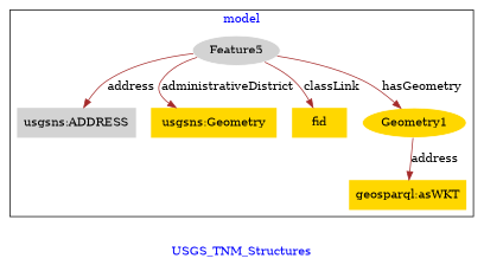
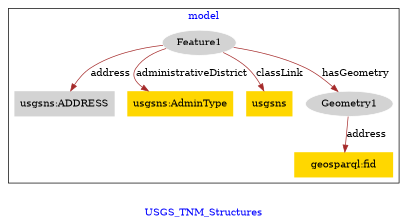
  digraph {
    fontcolor=blue
    label=USGS_TNM_Structures
    remincross=true
    node [fillcolor=lightgray style=filled shape=plaintext]
    edge [color=brown fontcolor=black]
-   n1 [color=white label=Feature5 shape=""]
+   n1 [color=white label=Feature1 shape=""]
    n2 [label="usgsns:ADDRESS"]
-   n3 [fillcolor=gold label="usgsns:Geometry"]
-   n4 [fillcolor=gold label=fid]
-   n5 [color=white fillcolor=gold label=Geometry1 shape=""]
-   n6 [fillcolor=gold label="geosparql:asWKT"]
+   n3 [fillcolor=gold label="usgsns:AdminType"]
+   n4 [fillcolor=gold label=usgsns]
+   n5 [color=white label=Geometry1 shape=""]
+   n6 [fillcolor=gold label="geosparql:fid"]
    subgraph cluster_1 {
      label=model
      n1
      n2
      n3
      n4
      n5
      n6
    }
    n1 -> n2 [label=address]
    n1 -> n3 [label=administrativeDistrict]
    n1 -> n4 [label=classLink]
    n1 -> n5 [label=hasGeometry]
    n5 -> n6 [label=address]
  }
